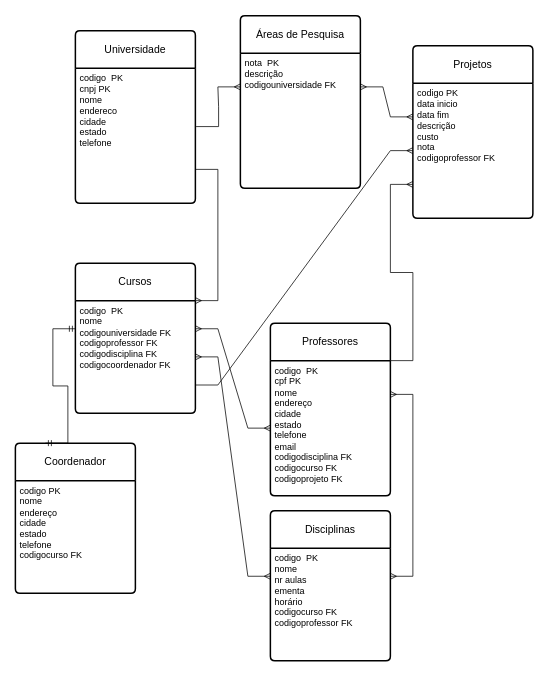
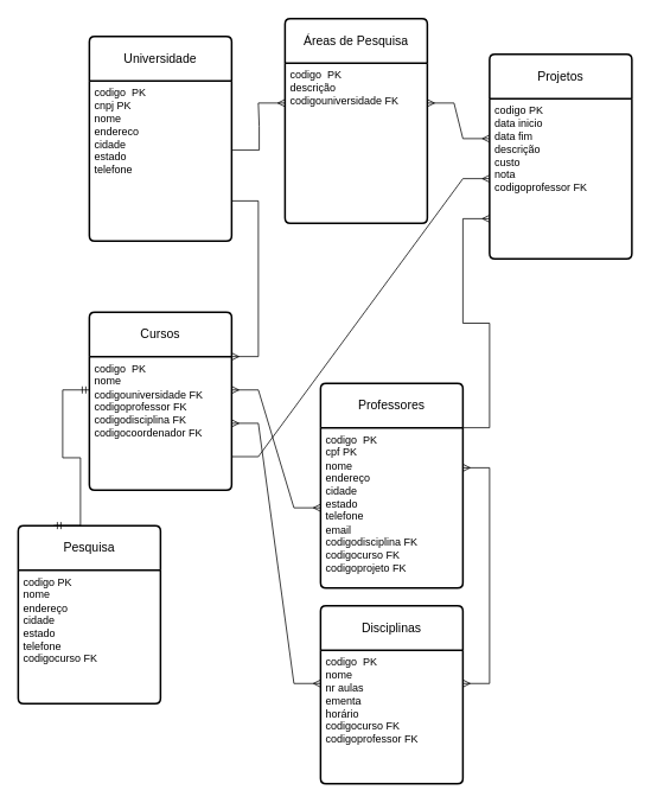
  <mxCell id="0" />
  <mxCell id="1" parent="0" />
  <mxCell id="2" value="Universidade" style="swimlane;childLayout=stackLayout;horizontal=1;startSize=50;horizontalStack=0;rounded=1;fontSize=14;fontStyle=0;strokeWidth=2;resizeParent=0;resizeLast=1;shadow=0;dashed=0;align=center;arcSize=4;whiteSpace=wrap;html=1;" parent="1" vertex="1"><mxGeometry x="100" y="40" width="160" height="230" as="geometry" /></mxCell>
  <mxCell id="3" value="codigo&amp;nbsp; PK&lt;div&gt;cnpj PK&lt;br&gt;&lt;div&gt;nome&lt;/div&gt;&lt;div&gt;endereco&lt;/div&gt;&lt;div&gt;cidade&lt;/div&gt;&lt;div&gt;estado&lt;/div&gt;&lt;div&gt;telefone&lt;/div&gt;&lt;/div&gt;" style="align=left;strokeColor=none;fillColor=none;spacingLeft=4;fontSize=12;verticalAlign=top;resizable=0;rotatable=0;part=1;html=1;" parent="2" vertex="1"><mxGeometry y="50" width="160" height="180" as="geometry" /></mxCell>
  <mxCell id="4" value="Áreas de Pesquisa" style="swimlane;childLayout=stackLayout;horizontal=1;startSize=50;horizontalStack=0;rounded=1;fontSize=14;fontStyle=0;strokeWidth=2;resizeParent=0;resizeLast=1;shadow=0;dashed=0;align=center;arcSize=4;whiteSpace=wrap;html=1;" parent="1" vertex="1"><mxGeometry x="320" y="20" width="160" height="230" as="geometry" /></mxCell>
- <mxCell id="5" value="nota&amp;nbsp; PK&lt;div&gt;descrição&lt;/div&gt;&lt;div&gt;codigouniversidade FK&lt;/div&gt;" style="align=left;strokeColor=none;fillColor=none;spacingLeft=4;fontSize=12;verticalAlign=top;resizable=0;rotatable=0;part=1;html=1;" parent="4" vertex="1"><mxGeometry y="50" width="160" height="180" as="geometry" /></mxCell>
+ <mxCell id="5" value="codigo&amp;nbsp; PK&lt;div&gt;descrição&lt;/div&gt;&lt;div&gt;codigouniversidade FK&lt;/div&gt;" style="align=left;strokeColor=none;fillColor=none;spacingLeft=4;fontSize=12;verticalAlign=top;resizable=0;rotatable=0;part=1;html=1;" parent="4" vertex="1"><mxGeometry y="50" width="160" height="180" as="geometry" /></mxCell>
  <mxCell id="6" value="Professores" style="swimlane;childLayout=stackLayout;horizontal=1;startSize=50;horizontalStack=0;rounded=1;fontSize=14;fontStyle=0;strokeWidth=2;resizeParent=0;resizeLast=1;shadow=0;dashed=0;align=center;arcSize=4;whiteSpace=wrap;html=1;" parent="1" vertex="1"><mxGeometry x="360" y="430" width="160" height="230" as="geometry" /></mxCell>
  <mxCell id="7" value="codigo&amp;nbsp; PK&lt;div&gt;cpf PK&lt;br&gt;&lt;div&gt;nome&lt;/div&gt;&lt;div&gt;endereço&lt;/div&gt;&lt;div&gt;cidade&lt;/div&gt;&lt;div&gt;estado&lt;/div&gt;&lt;div&gt;telefone&lt;/div&gt;&lt;div&gt;email&lt;/div&gt;&lt;/div&gt;&lt;div&gt;codigodisciplina FK&lt;/div&gt;&lt;div&gt;codigocurso FK&lt;/div&gt;&lt;div&gt;codigoprojeto FK&lt;/div&gt;" style="align=left;strokeColor=none;fillColor=none;spacingLeft=4;fontSize=12;verticalAlign=top;resizable=0;rotatable=0;part=1;html=1;" parent="6" vertex="1"><mxGeometry y="50" width="160" height="180" as="geometry" /></mxCell>
  <mxCell id="8" value="Cursos" style="swimlane;childLayout=stackLayout;horizontal=1;startSize=50;horizontalStack=0;rounded=1;fontSize=14;fontStyle=0;strokeWidth=2;resizeParent=0;resizeLast=1;shadow=0;dashed=0;align=center;arcSize=4;whiteSpace=wrap;html=1;" parent="1" vertex="1"><mxGeometry x="100" y="350" width="160" height="200" as="geometry" /></mxCell>
  <mxCell id="9" value="codigo&amp;nbsp; PK&lt;div&gt;nome&lt;/div&gt;&lt;div&gt;codigouniversidade FK&lt;/div&gt;&lt;div&gt;codigoprofessor FK&lt;/div&gt;&lt;div&gt;codigodisciplina FK&lt;/div&gt;&lt;div&gt;codigocoordenador FK&lt;/div&gt;" style="align=left;strokeColor=none;fillColor=none;spacingLeft=4;fontSize=12;verticalAlign=top;resizable=0;rotatable=0;part=1;html=1;" parent="8" vertex="1"><mxGeometry y="50" width="160" height="150" as="geometry" /></mxCell>
  <mxCell id="10" value="Disciplinas" style="swimlane;childLayout=stackLayout;horizontal=1;startSize=50;horizontalStack=0;rounded=1;fontSize=14;fontStyle=0;strokeWidth=2;resizeParent=0;resizeLast=1;shadow=0;dashed=0;align=center;arcSize=4;whiteSpace=wrap;html=1;" parent="1" vertex="1"><mxGeometry x="360" y="680" width="160" height="200" as="geometry" /></mxCell>
  <mxCell id="11" value="codigo&amp;nbsp; PK&lt;div&gt;nome&amp;nbsp;&lt;/div&gt;&lt;div&gt;nr aulas&lt;/div&gt;&lt;div&gt;ementa&lt;/div&gt;&lt;div&gt;horário&lt;/div&gt;&lt;div&gt;codigocurso FK&lt;/div&gt;&lt;div&gt;codigoprofessor FK&lt;/div&gt;" style="align=left;strokeColor=none;fillColor=none;spacingLeft=4;fontSize=12;verticalAlign=top;resizable=0;rotatable=0;part=1;html=1;" parent="10" vertex="1"><mxGeometry y="50" width="160" height="150" as="geometry" /></mxCell>
  <mxCell id="12" value="" style="edgeStyle=entityRelationEdgeStyle;fontSize=12;html=1;endArrow=ERmany;rounded=0;exitX=1.006;exitY=0.433;exitDx=0;exitDy=0;exitPerimeter=0;entryX=0;entryY=0.25;entryDx=0;entryDy=0;" parent="1" source="3" target="5" edge="1"><mxGeometry width="100" height="100" relative="1" as="geometry"><mxPoint x="450" y="350" as="sourcePoint" /><mxPoint x="550" y="250" as="targetPoint" /></mxGeometry></mxCell>
  <mxCell id="13" value="" style="edgeStyle=entityRelationEdgeStyle;fontSize=12;html=1;endArrow=ERmany;rounded=0;exitX=1;exitY=0.75;exitDx=0;exitDy=0;entryX=1;entryY=0.25;entryDx=0;entryDy=0;" parent="1" source="3" target="8" edge="1"><mxGeometry width="100" height="100" relative="1" as="geometry"><mxPoint x="220" y="320" as="sourcePoint" /><mxPoint x="320" y="220" as="targetPoint" /></mxGeometry></mxCell>
  <mxCell id="14" value="" style="edgeStyle=entityRelationEdgeStyle;fontSize=12;html=1;endArrow=ERmany;startArrow=ERmany;rounded=0;entryX=1;entryY=0.25;entryDx=0;entryDy=0;exitX=1;exitY=0.25;exitDx=0;exitDy=0;" parent="1" source="7" target="11" edge="1"><mxGeometry width="100" height="100" relative="1" as="geometry"><mxPoint x="390" y="450" as="sourcePoint" /><mxPoint x="490" y="350" as="targetPoint" /></mxGeometry></mxCell>
  <mxCell id="15" value="" style="edgeStyle=entityRelationEdgeStyle;fontSize=12;html=1;endArrow=ERmany;startArrow=ERmany;rounded=0;exitX=1;exitY=0.25;exitDx=0;exitDy=0;entryX=0;entryY=0.5;entryDx=0;entryDy=0;" parent="1" source="9" target="7" edge="1"><mxGeometry width="100" height="100" relative="1" as="geometry"><mxPoint x="200" y="595" as="sourcePoint" /><mxPoint x="300" y="495" as="targetPoint" /></mxGeometry></mxCell>
  <mxCell id="16" value="" style="edgeStyle=entityRelationEdgeStyle;fontSize=12;html=1;endArrow=ERmany;startArrow=ERmany;rounded=0;exitX=1;exitY=0.5;exitDx=0;exitDy=0;entryX=0;entryY=0.25;entryDx=0;entryDy=0;" parent="1" source="9" target="11" edge="1"><mxGeometry width="100" height="100" relative="1" as="geometry"><mxPoint x="290" y="540" as="sourcePoint" /><mxPoint x="390" y="440" as="targetPoint" /></mxGeometry></mxCell>
- <mxCell id="17" value="Coordenador" style="swimlane;childLayout=stackLayout;horizontal=1;startSize=50;horizontalStack=0;rounded=1;fontSize=14;fontStyle=0;strokeWidth=2;resizeParent=0;resizeLast=1;shadow=0;dashed=0;align=center;arcSize=4;whiteSpace=wrap;html=1;" parent="1" vertex="1"><mxGeometry y="590" width="160" height="200" as="geometry" x="20" /></mxCell>
+ <mxCell id="17" value="Pesquisa" style="swimlane;childLayout=stackLayout;horizontal=1;startSize=50;horizontalStack=0;rounded=1;fontSize=14;fontStyle=0;strokeWidth=2;resizeParent=0;resizeLast=1;shadow=0;dashed=0;align=center;arcSize=4;whiteSpace=wrap;html=1;" parent="1" vertex="1"><mxGeometry y="590" width="160" height="200" as="geometry" x="20" /></mxCell>
  <mxCell id="18" value="&lt;div&gt;codigo PK&lt;/div&gt;nome&lt;div&gt;endereço&lt;/div&gt;&lt;div&gt;cidade&lt;/div&gt;&lt;div&gt;estado&lt;/div&gt;&lt;div&gt;telefone&lt;/div&gt;&lt;div&gt;codigocurso FK&lt;/div&gt;" style="align=left;strokeColor=none;fillColor=none;spacingLeft=4;fontSize=12;verticalAlign=top;resizable=0;rotatable=0;part=1;html=1;" parent="17" vertex="1"><mxGeometry y="50" width="160" height="150" as="geometry" /></mxCell>
  <mxCell id="19" value="Projetos" style="swimlane;childLayout=stackLayout;horizontal=1;startSize=50;horizontalStack=0;rounded=1;fontSize=14;fontStyle=0;strokeWidth=2;resizeParent=0;resizeLast=1;shadow=0;dashed=0;align=center;arcSize=4;whiteSpace=wrap;html=1;" parent="1" vertex="1"><mxGeometry x="550" y="60" width="160" height="230" as="geometry" /></mxCell>
  <mxCell id="20" value="codigo PK&lt;div&gt;data inicio&lt;/div&gt;&lt;div&gt;data fim&lt;/div&gt;&lt;div&gt;descrição&lt;/div&gt;&lt;div&gt;custo&lt;/div&gt;&lt;div&gt;nota&lt;/div&gt;&lt;div&gt;codigoprofessor FK&lt;/div&gt;" style="align=left;strokeColor=none;fillColor=none;spacingLeft=4;fontSize=12;verticalAlign=top;resizable=0;rotatable=0;part=1;html=1;" parent="19" vertex="1"><mxGeometry y="50" width="160" height="180" as="geometry" /></mxCell>
  <mxCell id="21" value="" style="edgeStyle=entityRelationEdgeStyle;fontSize=12;html=1;endArrow=ERmandOne;startArrow=ERmandOne;rounded=0;exitX=0.25;exitY=0;exitDx=0;exitDy=0;entryX=0;entryY=0.25;entryDx=0;entryDy=0;" parent="1" source="17" target="9" edge="1"><mxGeometry width="100" height="100" relative="1" as="geometry"><mxPoint x="390" y="450" as="sourcePoint" /><mxPoint x="490" y="350" as="targetPoint" /></mxGeometry></mxCell>
  <mxCell id="22" value="" style="edgeStyle=entityRelationEdgeStyle;fontSize=12;html=1;endArrow=ERmany;startArrow=ERmany;rounded=0;entryX=0;entryY=0.25;entryDx=0;entryDy=0;exitX=1;exitY=0.25;exitDx=0;exitDy=0;" parent="1" source="5" target="20" edge="1"><mxGeometry width="100" height="100" relative="1" as="geometry"><mxPoint x="390" y="250" as="sourcePoint" /><mxPoint x="490" y="150" as="targetPoint" /></mxGeometry></mxCell>
  <mxCell id="23" value="" style="edgeStyle=entityRelationEdgeStyle;fontSize=12;html=1;endArrow=ERmany;rounded=0;entryX=0;entryY=0.75;entryDx=0;entryDy=0;exitX=1;exitY=0;exitDx=0;exitDy=0;" parent="1" source="7" target="20" edge="1"><mxGeometry width="100" height="100" relative="1" as="geometry"><mxPoint x="560" y="465" as="sourcePoint" /><mxPoint x="640" y="290" as="targetPoint" /></mxGeometry></mxCell>
  <mxCell id="24" value="" style="edgeStyle=entityRelationEdgeStyle;fontSize=12;html=1;endArrow=ERmany;rounded=0;exitX=1;exitY=0.75;exitDx=0;exitDy=0;entryX=0;entryY=0.5;entryDx=0;entryDy=0;" parent="1" source="9" target="20" edge="1"><mxGeometry width="100" height="100" relative="1" as="geometry"><mxPoint x="350" y="490" as="sourcePoint" /><mxPoint x="330" y="352" as="targetPoint" /><Array as="points"><mxPoint x="360" y="300" /><mxPoint x="340" y="290" /><mxPoint x="340" y="300" /><mxPoint x="350" y="270" /><mxPoint x="250" y="370" /><mxPoint x="330" y="310" /></Array></mxGeometry></mxCell>
